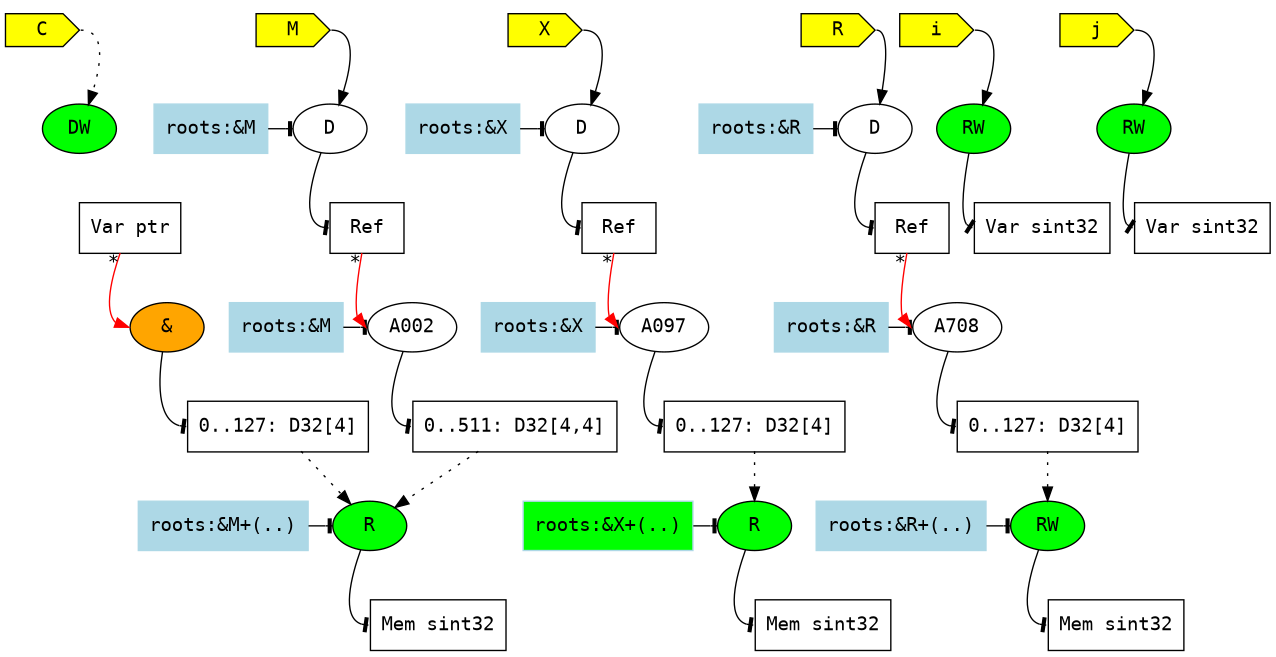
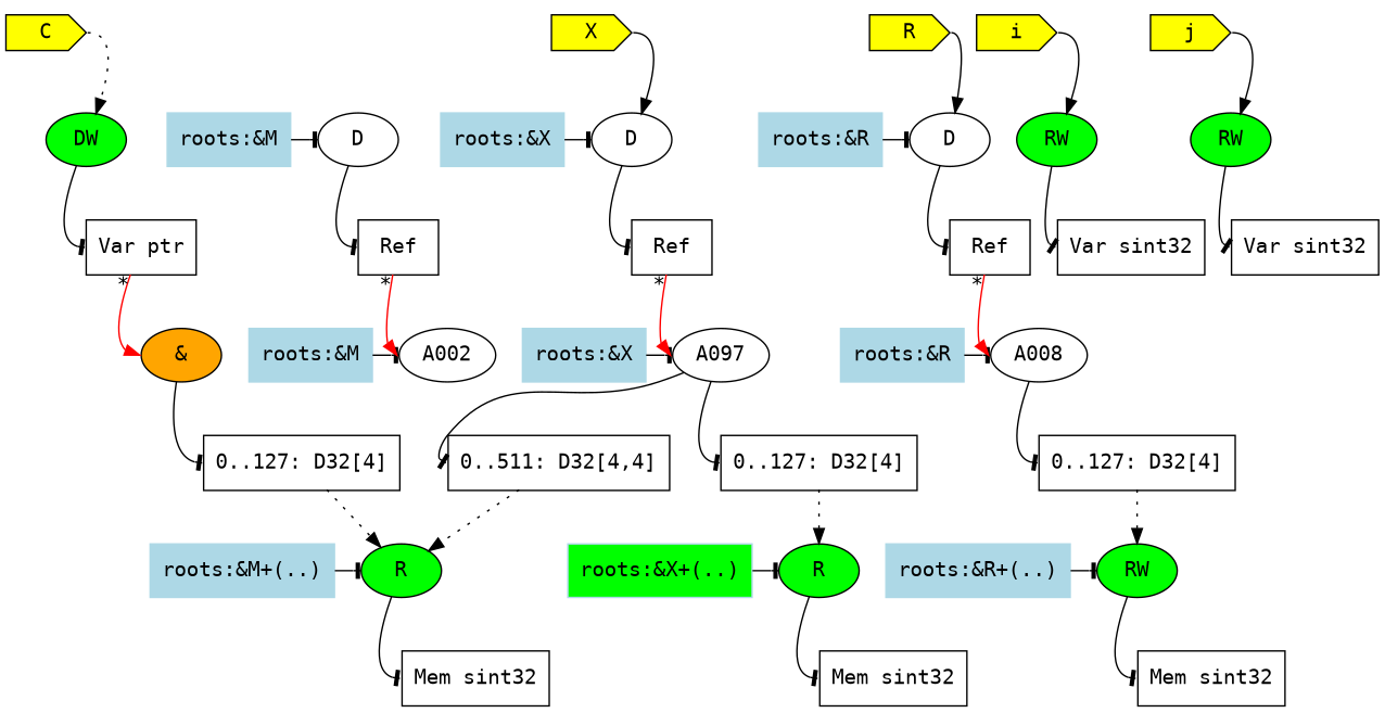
  digraph {
    rankdir=TB
    node [fontname=monospace shape=oval style=filled]
    edge [arrowhead=tee fontname=monospace]
    n1 [label=D style=""]
    n2 [color=lightblue label="roots:&M" shape=box]
    n3 [label=D style=""]
    n4 [color=lightblue label="roots:&X" shape=box]
    n5 [label=D style=""]
    n6 [color=lightblue label="roots:&R" shape=box]
    n7 [label=A002 style=""]
    n8 [color=lightblue label="roots:&M" shape=box]
    n9 [label=A097 style=""]
    n10 [color=lightblue label="roots:&X" shape=box]
-   A008 [label=A708 style=""]
+   A008 [style=""]
    n12 [color=lightblue label="roots:&R" shape=box]
    n13 [fillcolor=green label=R]
    n14 [color=lightblue label="roots:&M+(..)" shape=box]
    n15 [fillcolor=green label=R]
    n16 [color=lightblue fillcolor=green label="roots:&X+(..)" shape=box]
    n17 [fillcolor=green label=RW]
    n18 [color=lightblue label="roots:&R+(..)" shape=box]
    n19 [label="<_p1> Ref" shape=record style=""]
    n20 [label="<_p1> Ref" shape=record style=""]
    n21 [label="<_p1> Ref" shape=record style=""]
    n22 [label="<_p1> 0..511: D32[4,4]" shape=record style=""]
    n23 [label="<_p1> 0..127: D32[4]" shape=record style=""]
    n24 [label="<_p1> 0..127: D32[4]" shape=record style=""]
    n25 [label="Mem sint32" shape=record style=""]
    n26 [label="Mem sint32" shape=record style=""]
    n27 [label="Mem sint32" shape=record style=""]
-   n28 [fillcolor=yellow label=M shape=cds]
    n29 [fillcolor=yellow label=X shape=cds]
    n30 [fillcolor=yellow label=R shape=cds]
    n31 [fillcolor=yellow label=i shape=cds]
    n32 [fillcolor=green label=RW]
    n33 [label="Var sint32" shape=record style=""]
    n34 [fillcolor=yellow label=j shape=cds]
    n35 [fillcolor=green label=RW]
    n36 [label="Var sint32" shape=record style=""]
    n37 [fillcolor=yellow label=C shape=cds]
    n38 [fillcolor=green label=DW]
    n39 [label="<_p1> Var ptr" shape=record style=""]
    n40 [fillcolor=orange label="&"]
    n41 [label="<_p1> 0..127: D32[4]" shape=record style=""]
    subgraph sub_1 {
      rank=same
      n1
      n2
    }
    subgraph sub_2 {
      rank=same
      n3
      n4
    }
    subgraph sub_3 {
      rank=same
      n5
      n6
    }
    subgraph sub_4 {
      rank=same
      n7
      n8
    }
    subgraph sub_5 {
      rank=same
      n9
      n10
    }
    subgraph sub_6 {
      rank=same
      A008
      n12
    }
    subgraph sub_7 {
      rank=same
      n13
      n14
    }
    subgraph sub_8 {
      rank=same
      n15
      n16
    }
    subgraph sub_9 {
      rank=same
      n17
      n18
    }
    n1 -> n19 [headport=w]
    n2 -> n1
    n3 -> n20 [headport=w]
    n4 -> n3
    n5 -> n21 [headport=w]
    n6 -> n5
-   n7 -> n22 [headport=w]
+   n9 -> n22 [headport=w]
    n8 -> n7
    n9 -> n23 [headport=w]
    n10 -> n9
    A008 -> n24 [headport=w]
    n12 -> A008
    n13 -> n25 [headport=w]
    n14 -> n13
    n15 -> n26 [headport=w]
    n16 -> n15
    n17 -> n27 [headport=w]
    n18 -> n17
    n19 -> n7 [color=red headport=w labelangle="+30" taillabel="*" tailport=_p1 arrowhead=""]
    n20 -> n9 [color=red headport=w labelangle="+30" taillabel="*" tailport=_p1 arrowhead=""]
    n21 -> A008 [color=red headport=w labelangle="+30" taillabel="*" tailport=_p1 arrowhead=""]
    n22 -> n13 [style=dotted tailport=_p1 arrowhead=""]
    n23 -> n15 [style=dotted tailport=_p1 arrowhead=""]
    n24 -> n17 [style=dotted tailport=_p1 arrowhead=""]
-   n28 -> n1 [tailport=e arrowhead=""]
    n29 -> n3 [tailport=e arrowhead=""]
    n30 -> n5 [tailport=e arrowhead=""]
    n31 -> n32 [tailport=e arrowhead=""]
    n32 -> n33 [headport=w]
    n34 -> n35 [tailport=e arrowhead=""]
    n35 -> n36 [headport=w]
    n37 -> n38 [style=dotted tailport=e arrowhead=""]
+   n38 -> n39 [headport=w]
    n39 -> n40 [color=red headport=w labelangle="+30" taillabel="*" tailport=_p1 arrowhead=""]
    n40 -> n41 [headport=w]
    n41 -> n13 [style=dotted tailport=_p1 arrowhead=""]
  }
